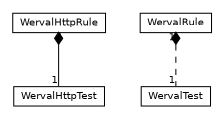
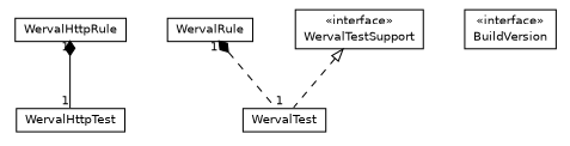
  digraph {
    fontname="DejaVu Sans"
    nodesep=0.25
    ranksep=0.5
    node [fontcolor=black fontname="DejaVu Sans" fontsize=10.0 shape=plaintext]
    edge [arrowhead=none arrowtail=diamond color=black dir=both fontcolor=black fontname="DejaVu Sans" fontsize=10.0 headlabel=1 headport=p labelfontname=Helvetica labelfontsize=10 taillabel=1 tailport=p style=dashed]
    n1 [label=<<table title="io.werval.test.WervalHttpRule" border="0" cellborder="1" cellspacing="0" cellpadding="2" port="p" href="./WervalHttpRule.html"> 		<tr><td><table border="0" cellspacing="0" cellpadding="1"> <tr><td align="center" balign="center"> WervalHttpRule </td></tr> 		</table></td></tr> 		</table>>]
    n2 [label=<<table title="io.werval.test.WervalHttpTest" border="0" cellborder="1" cellspacing="0" cellpadding="2" port="p" href="./WervalHttpTest.html"> 		<tr><td><table border="0" cellspacing="0" cellpadding="1"> <tr><td align="center" balign="center"> WervalHttpTest </td></tr> 		</table></td></tr> 		</table>>]
    n3 [label=<<table title="io.werval.test.WervalRule" border="0" cellborder="1" cellspacing="0" cellpadding="2" port="p" href="./WervalRule.html"> 		<tr><td><table border="0" cellspacing="0" cellpadding="1"> <tr><td align="center" balign="center"> WervalRule </td></tr> 		</table></td></tr> 		</table>>]
    n4 [label=<<table title="io.werval.test.WervalTest" border="0" cellborder="1" cellspacing="0" cellpadding="2" port="p" href="./WervalTest.html"> 		<tr><td><table border="0" cellspacing="0" cellpadding="1"> <tr><td align="center" balign="center"> WervalTest </td></tr> 		</table></td></tr> 		</table>>]
+   n5 [label=<<table title="io.werval.test.WervalTestSupport" border="0" cellborder="1" cellspacing="0" cellpadding="2" port="p" href="./WervalTestSupport.html"> 		<tr><td><table border="0" cellspacing="0" cellpadding="1"> <tr><td align="center" balign="center"> &#171;interface&#187; </td></tr> <tr><td align="center" balign="center"> WervalTestSupport </td></tr> 		</table></td></tr> 		</table>>]
+   n6 [label=<<table title="io.werval.test.BuildVersion" border="0" cellborder="1" cellspacing="0" cellpadding="2" port="p" href="./BuildVersion.html"> 		<tr><td><table border="0" cellspacing="0" cellpadding="1"> <tr><td align="center" balign="center"> &#171;interface&#187; </td></tr> <tr><td align="center" balign="center"> BuildVersion </td></tr> 		</table></td></tr> 		</table>>]
    n1 -> n2 [style=""]
    n3 -> n4
+   n5 -> n4 [arrowtail=empty dir=back fontsize=10 arrowhead="" color="" fontcolor="" headlabel="" taillabel=""]
  }
